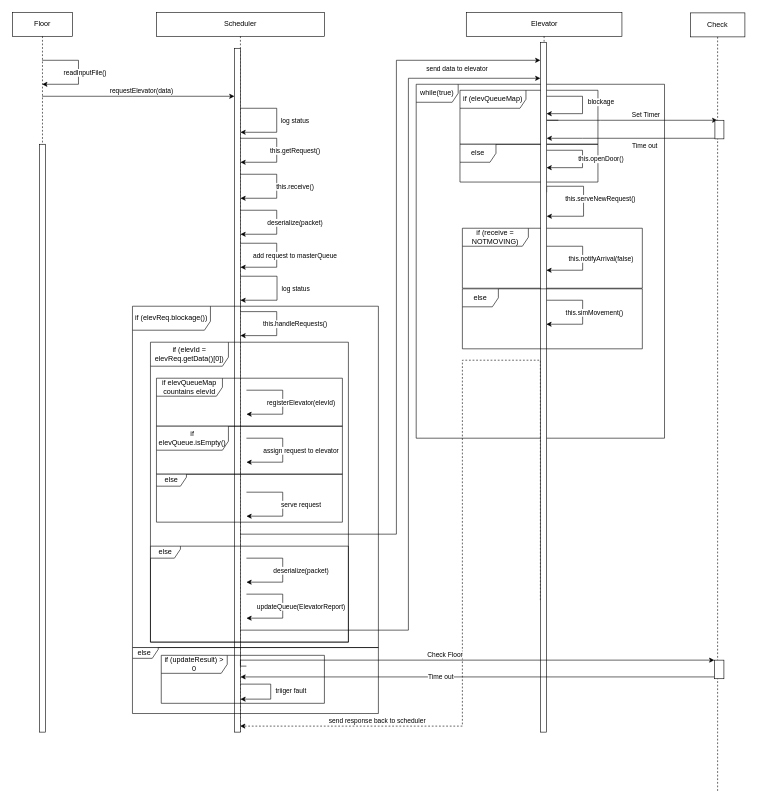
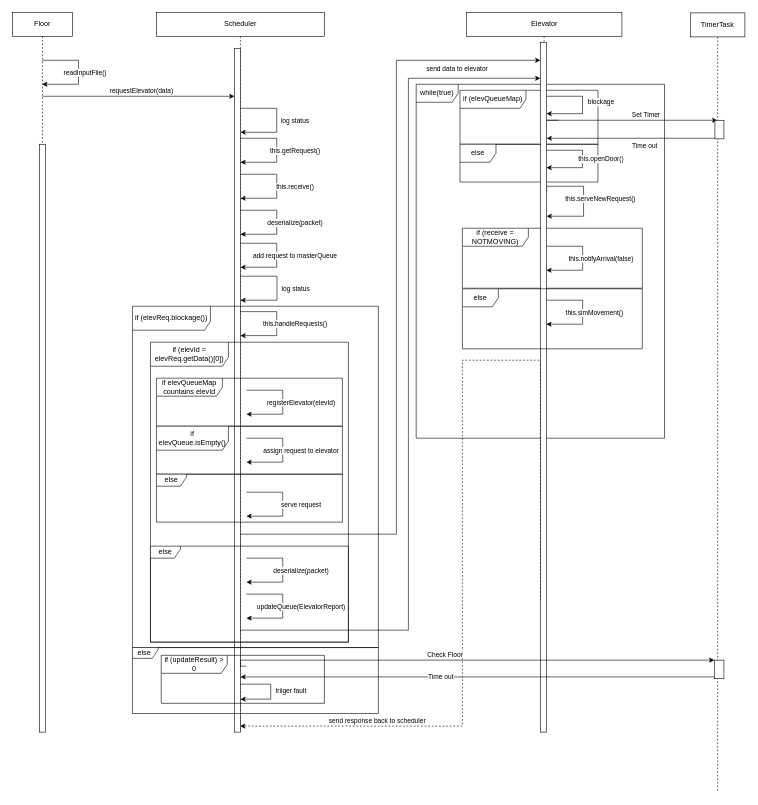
  <mxCell id="0" />
  <mxCell id="1" parent="0" />
  <mxCell id="2" value="while(true)" style="shape=umlFrame;whiteSpace=wrap;html=1;width=70;height=30;" parent="1" vertex="1"><mxGeometry x="693" y="140" width="414" height="590" as="geometry" /></mxCell>
  <mxCell id="3" value="Floor" style="shape=umlLifeline;perimeter=lifelinePerimeter;whiteSpace=wrap;html=1;container=1;collapsible=0;recursiveResize=0;outlineConnect=0;" parent="1" vertex="1"><mxGeometry x="20" y="20" width="100" height="810" as="geometry" /></mxCell>
  <mxCell id="4" value="Scheduler" style="shape=umlLifeline;perimeter=lifelinePerimeter;whiteSpace=wrap;html=1;container=1;collapsible=0;recursiveResize=0;outlineConnect=0;fontStyle=0" parent="1" vertex="1"><mxGeometry x="260" y="20" width="280" height="1200" as="geometry" /></mxCell>
  <mxCell id="5" value="" style="html=1;points=[];perimeter=orthogonalPerimeter;" parent="4" vertex="1"><mxGeometry x="130" y="60" width="10" height="1140" as="geometry" /></mxCell>
  <mxCell id="6" value="" style="endArrow=classic;html=1;rounded=0;edgeStyle=orthogonalEdgeStyle;" parent="4" edge="1"><mxGeometry width="50" height="50" relative="1" as="geometry"><mxPoint x="140" y="270" as="sourcePoint" /><mxPoint x="140" y="310" as="targetPoint" /><Array as="points"><mxPoint x="200.5" y="270" /><mxPoint x="200.5" y="310" /></Array></mxGeometry></mxCell>
  <mxCell id="7" value="this.receive()" style="edgeLabel;html=1;align=center;verticalAlign=middle;resizable=0;points=[];" parent="6" vertex="1" connectable="0"><mxGeometry x="-0.261" y="1" relative="1" as="geometry"><mxPoint x="31" y="21" as="offset" /></mxGeometry></mxCell>
  <mxCell id="8" value="" style="endArrow=classic;html=1;rounded=0;edgeStyle=orthogonalEdgeStyle;" parent="4" edge="1"><mxGeometry width="50" height="50" relative="1" as="geometry"><mxPoint x="140" y="330" as="sourcePoint" /><mxPoint x="140" y="370" as="targetPoint" /><Array as="points"><mxPoint x="200.5" y="330" /><mxPoint x="200.5" y="370" /></Array></mxGeometry></mxCell>
  <mxCell id="9" value="deserialize(packet)" style="edgeLabel;html=1;align=center;verticalAlign=middle;resizable=0;points=[];" parent="8" vertex="1" connectable="0"><mxGeometry x="-0.261" y="1" relative="1" as="geometry"><mxPoint x="31" y="21" as="offset" /></mxGeometry></mxCell>
  <mxCell id="10" value="" style="endArrow=classic;html=1;rounded=0;edgeStyle=orthogonalEdgeStyle;" parent="4" edge="1"><mxGeometry width="50" height="50" relative="1" as="geometry"><mxPoint x="140" y="385" as="sourcePoint" /><mxPoint x="140" y="425" as="targetPoint" /><Array as="points"><mxPoint x="200.5" y="385" /><mxPoint x="200.5" y="425" /></Array></mxGeometry></mxCell>
  <mxCell id="11" value="add request to masterQueue" style="edgeLabel;html=1;align=center;verticalAlign=middle;resizable=0;points=[];" parent="10" vertex="1" connectable="0"><mxGeometry x="-0.261" y="1" relative="1" as="geometry"><mxPoint x="31" y="21" as="offset" /></mxGeometry></mxCell>
  <mxCell id="12" value="" style="endArrow=classic;html=1;rounded=0;edgeStyle=orthogonalEdgeStyle;" parent="4" edge="1"><mxGeometry width="50" height="50" relative="1" as="geometry"><mxPoint x="140" y="440" as="sourcePoint" /><mxPoint x="140" y="480" as="targetPoint" /><Array as="points"><mxPoint x="201" y="440" /><mxPoint x="201" y="480" /></Array></mxGeometry></mxCell>
  <mxCell id="13" value="log status" style="edgeLabel;html=1;align=center;verticalAlign=middle;resizable=0;points=[];" parent="12" vertex="1" connectable="0"><mxGeometry x="-0.261" y="1" relative="1" as="geometry"><mxPoint x="31" y="21" as="offset" /></mxGeometry></mxCell>
  <mxCell id="14" value="" style="endArrow=classic;html=1;rounded=0;edgeStyle=orthogonalEdgeStyle;" parent="4" edge="1"><mxGeometry width="50" height="50" relative="1" as="geometry"><mxPoint x="140" y="499" as="sourcePoint" /><mxPoint x="140" y="539" as="targetPoint" /><Array as="points"><mxPoint x="200.5" y="499" /><mxPoint x="200.5" y="539" /></Array></mxGeometry></mxCell>
  <mxCell id="15" value="this.handleRequests()" style="edgeLabel;html=1;align=center;verticalAlign=middle;resizable=0;points=[];" parent="14" vertex="1" connectable="0"><mxGeometry x="-0.261" y="1" relative="1" as="geometry"><mxPoint x="31" y="21" as="offset" /></mxGeometry></mxCell>
  <mxCell id="16" value="Elevator" style="shape=umlLifeline;perimeter=lifelinePerimeter;whiteSpace=wrap;html=1;container=1;collapsible=0;recursiveResize=0;outlineConnect=0;" parent="1" vertex="1"><mxGeometry x="776.5" y="20" width="259.5" height="1120" as="geometry" /></mxCell>
  <mxCell id="17" value="if (elevQueueMap)" style="shape=umlFrame;whiteSpace=wrap;html=1;width=110;height=30;" parent="16" vertex="1"><mxGeometry x="-10.5" y="130" width="230" height="90" as="geometry" /></mxCell>
  <mxCell id="18" value="else" style="shape=umlFrame;whiteSpace=wrap;html=1;width=60;height=30;" parent="16" vertex="1"><mxGeometry x="-10.5" y="220" width="230" height="63" as="geometry" /></mxCell>
  <mxCell id="19" value="" style="endArrow=classic;html=1;rounded=0;" parent="16" edge="1" target="54"><mxGeometry width="50" height="50" relative="1" as="geometry"><mxPoint x="153.5" y="180" as="sourcePoint" /><mxPoint x="273.5" y="180" as="targetPoint" /><Array as="points"><mxPoint x="133.5" y="180" /><mxPoint x="223.5" y="180" /></Array></mxGeometry></mxCell>
  <mxCell id="20" value="Set Timer" style="edgeLabel;html=1;align=center;verticalAlign=middle;resizable=0;points=[];" parent="19" vertex="1" connectable="0"><mxGeometry x="0.027" y="3" relative="1" as="geometry"><mxPoint x="28" y="-7" as="offset" /></mxGeometry></mxCell>
  <mxCell id="21" value="" style="endArrow=classic;html=1;rounded=0;" parent="1" source="3" edge="1"><mxGeometry width="50" height="50" relative="1" as="geometry"><mxPoint x="410" y="400" as="sourcePoint" /><mxPoint x="390" y="160" as="targetPoint" /><Array as="points"><mxPoint x="220" y="160" /></Array></mxGeometry></mxCell>
  <mxCell id="22" value="requestElevator(data)" style="edgeLabel;html=1;align=center;verticalAlign=middle;resizable=0;points=[];" parent="21" vertex="1" connectable="0"><mxGeometry x="0.027" y="3" relative="1" as="geometry"><mxPoint y="-7" as="offset" /></mxGeometry></mxCell>
  <mxCell id="23" value="" style="endArrow=classic;html=1;rounded=0;edgeStyle=orthogonalEdgeStyle;" parent="1" source="3" target="3" edge="1"><mxGeometry width="50" height="50" relative="1" as="geometry"><mxPoint x="410" y="400" as="sourcePoint" /><mxPoint x="460" y="350" as="targetPoint" /><Array as="points"><mxPoint x="130" y="100" /><mxPoint x="130" y="140" /></Array></mxGeometry></mxCell>
  <mxCell id="24" value="readInputFile()" style="edgeLabel;html=1;align=center;verticalAlign=middle;resizable=0;points=[];" parent="23" vertex="1" connectable="0"><mxGeometry x="-0.261" y="1" relative="1" as="geometry"><mxPoint x="12" y="21" as="offset" /></mxGeometry></mxCell>
  <mxCell id="25" value="" style="endArrow=classic;html=1;rounded=0;edgeStyle=orthogonalEdgeStyle;" parent="1" edge="1"><mxGeometry width="50" height="50" relative="1" as="geometry"><mxPoint x="400" y="180" as="sourcePoint" /><mxPoint x="400" y="220" as="targetPoint" /><Array as="points"><mxPoint x="460.5" y="180" /><mxPoint x="460.5" y="220" /></Array></mxGeometry></mxCell>
  <mxCell id="26" value="log status" style="edgeLabel;html=1;align=center;verticalAlign=middle;resizable=0;points=[];" parent="25" vertex="1" connectable="0"><mxGeometry x="-0.261" y="1" relative="1" as="geometry"><mxPoint x="31" y="21" as="offset" /></mxGeometry></mxCell>
  <mxCell id="27" value="" style="endArrow=classic;html=1;rounded=0;edgeStyle=orthogonalEdgeStyle;" parent="1" edge="1"><mxGeometry width="50" height="50" relative="1" as="geometry"><mxPoint x="400" y="230" as="sourcePoint" /><mxPoint x="400" y="270" as="targetPoint" /><Array as="points"><mxPoint x="460.5" y="230" /><mxPoint x="460.5" y="270" /></Array></mxGeometry></mxCell>
  <mxCell id="28" value="this.getRequest()" style="edgeLabel;html=1;align=center;verticalAlign=middle;resizable=0;points=[];" parent="27" vertex="1" connectable="0"><mxGeometry x="-0.261" y="1" relative="1" as="geometry"><mxPoint x="31" y="21" as="offset" /></mxGeometry></mxCell>
  <mxCell id="29" value="if (elevId = elevReq.getData()[0])" style="shape=umlFrame;whiteSpace=wrap;html=1;width=130;height=40;" parent="1" vertex="1"><mxGeometry x="250" y="570" width="330" height="500" as="geometry" /></mxCell>
  <mxCell id="30" value="if elevQueueMap countains elevId" style="shape=umlFrame;whiteSpace=wrap;html=1;width=110;height=30;" parent="1" vertex="1"><mxGeometry x="260" y="630" width="310" height="80" as="geometry" /></mxCell>
  <mxCell id="31" value="" style="endArrow=classic;html=1;rounded=0;edgeStyle=orthogonalEdgeStyle;" parent="1" edge="1"><mxGeometry width="50" height="50" relative="1" as="geometry"><mxPoint x="410" y="650" as="sourcePoint" /><mxPoint x="410" y="690" as="targetPoint" /><Array as="points"><mxPoint x="470.5" y="650" /><mxPoint x="470.5" y="690" /></Array></mxGeometry></mxCell>
  <mxCell id="32" value="registerElevator(elevId)" style="edgeLabel;html=1;align=center;verticalAlign=middle;resizable=0;points=[];" parent="31" vertex="1" connectable="0"><mxGeometry x="-0.261" y="1" relative="1" as="geometry"><mxPoint x="31" y="21" as="offset" /></mxGeometry></mxCell>
  <mxCell id="33" value="if elevQueue.isEmpty()" style="shape=umlFrame;whiteSpace=wrap;html=1;width=120;height=40;" parent="1" vertex="1"><mxGeometry x="260" y="710" width="310" height="80" as="geometry" /></mxCell>
  <mxCell id="34" value="" style="endArrow=classic;html=1;rounded=0;edgeStyle=orthogonalEdgeStyle;" parent="1" edge="1"><mxGeometry width="50" height="50" relative="1" as="geometry"><mxPoint x="410" y="730" as="sourcePoint" /><mxPoint x="410" y="770" as="targetPoint" /><Array as="points"><mxPoint x="470.5" y="730" /><mxPoint x="470.5" y="770" /></Array></mxGeometry></mxCell>
  <mxCell id="35" value="assign request to elevator" style="edgeLabel;html=1;align=center;verticalAlign=middle;resizable=0;points=[];" parent="34" vertex="1" connectable="0"><mxGeometry x="-0.261" y="1" relative="1" as="geometry"><mxPoint x="31" y="21" as="offset" /></mxGeometry></mxCell>
  <mxCell id="36" value="else" style="shape=umlFrame;whiteSpace=wrap;html=1;width=50;height=20;" parent="1" vertex="1"><mxGeometry x="260" y="790" width="310" height="80" as="geometry" /></mxCell>
  <mxCell id="37" value="" style="endArrow=classic;html=1;rounded=0;edgeStyle=orthogonalEdgeStyle;" parent="1" edge="1"><mxGeometry width="50" height="50" relative="1" as="geometry"><mxPoint x="410" y="820" as="sourcePoint" /><mxPoint x="410" y="860" as="targetPoint" /><Array as="points"><mxPoint x="470.5" y="820" /><mxPoint x="470.5" y="860" /></Array></mxGeometry></mxCell>
  <mxCell id="38" value="serve request" style="edgeLabel;html=1;align=center;verticalAlign=middle;resizable=0;points=[];" parent="37" vertex="1" connectable="0"><mxGeometry x="-0.261" y="1" relative="1" as="geometry"><mxPoint x="31" y="21" as="offset" /></mxGeometry></mxCell>
  <mxCell id="39" value="" style="endArrow=classic;html=1;rounded=0;edgeStyle=orthogonalEdgeStyle;" parent="1" edge="1" source="4"><mxGeometry width="50" height="50" relative="1" as="geometry"><mxPoint x="690" y="890" as="sourcePoint" /><mxPoint x="900" y="100" as="targetPoint" /><Array as="points"><mxPoint x="660" y="890" /><mxPoint x="660" y="100" /></Array></mxGeometry></mxCell>
  <mxCell id="40" value="send data to elevator" style="edgeLabel;html=1;align=center;verticalAlign=middle;resizable=0;points=[];" parent="39" vertex="1" connectable="0"><mxGeometry x="0.027" y="3" relative="1" as="geometry"><mxPoint x="103" y="-373" as="offset" /></mxGeometry></mxCell>
  <mxCell id="41" value="else" style="shape=umlFrame;whiteSpace=wrap;html=1;width=50;height=20;" parent="1" vertex="1"><mxGeometry x="250" y="910" width="330" height="160" as="geometry" /></mxCell>
  <mxCell id="42" value="" style="endArrow=classic;html=1;rounded=0;edgeStyle=orthogonalEdgeStyle;" parent="1" edge="1"><mxGeometry width="50" height="50" relative="1" as="geometry"><mxPoint x="410" y="930" as="sourcePoint" /><mxPoint x="410" y="970" as="targetPoint" /><Array as="points"><mxPoint x="470.5" y="930" /><mxPoint x="470.5" y="970" /></Array></mxGeometry></mxCell>
  <mxCell id="43" value="deserialize(packet)" style="edgeLabel;html=1;align=center;verticalAlign=middle;resizable=0;points=[];" parent="42" vertex="1" connectable="0"><mxGeometry x="-0.261" y="1" relative="1" as="geometry"><mxPoint x="31" y="21" as="offset" /></mxGeometry></mxCell>
  <mxCell id="44" value="" style="endArrow=classic;html=1;rounded=0;edgeStyle=orthogonalEdgeStyle;startArrow=none;" parent="1" edge="1" target="16" source="64"><mxGeometry width="50" height="50" relative="1" as="geometry"><mxPoint x="620" y="1050" as="sourcePoint" /><mxPoint x="840" y="120" as="targetPoint" /><Array as="points"><mxPoint x="800" y="120" /><mxPoint x="800" y="120" /></Array></mxGeometry></mxCell>
  <mxCell id="45" value="" style="endArrow=classic;html=1;rounded=0;edgeStyle=orthogonalEdgeStyle;" parent="1" edge="1"><mxGeometry width="50" height="50" relative="1" as="geometry"><mxPoint x="410" y="990" as="sourcePoint" /><mxPoint x="410" y="1030" as="targetPoint" /><Array as="points"><mxPoint x="470.5" y="990" /><mxPoint x="470.5" y="1030" /></Array></mxGeometry></mxCell>
  <mxCell id="46" value="updateQueue(ElevatorReport)" style="edgeLabel;html=1;align=center;verticalAlign=middle;resizable=0;points=[];" parent="45" vertex="1" connectable="0"><mxGeometry x="-0.261" y="1" relative="1" as="geometry"><mxPoint x="31" y="21" as="offset" /></mxGeometry></mxCell>
  <mxCell id="47" value="" style="endArrow=classic;html=1;rounded=0;edgeStyle=orthogonalEdgeStyle;dashed=1;" parent="1" target="4" edge="1"><mxGeometry width="50" height="50" relative="1" as="geometry"><mxPoint x="900" y="1000" as="sourcePoint" /><mxPoint x="739.5" y="1090" as="targetPoint" /><Array as="points"><mxPoint x="900" y="600" /><mxPoint x="770" y="600" /><mxPoint x="770" y="1210" /></Array></mxGeometry></mxCell>
  <mxCell id="48" value="send response back to scheduler" style="edgeLabel;html=1;align=center;verticalAlign=middle;resizable=0;points=[];" parent="47" vertex="1" connectable="0"><mxGeometry x="0.736" y="-4" relative="1" as="geometry"><mxPoint x="28" y="-6" as="offset" /></mxGeometry></mxCell>
  <mxCell id="49" value="if (receive = NOTMOVING)" style="shape=umlFrame;whiteSpace=wrap;html=1;width=110;height=30;" parent="1" vertex="1"><mxGeometry x="770" y="380" width="300" height="100" as="geometry" /></mxCell>
  <mxCell id="50" value="" style="endArrow=classic;html=1;rounded=0;edgeStyle=orthogonalEdgeStyle;" parent="1" edge="1"><mxGeometry width="50" height="50" relative="1" as="geometry"><mxPoint x="910" y="410" as="sourcePoint" /><mxPoint x="910" y="450" as="targetPoint" /><Array as="points"><mxPoint x="970.5" y="410" /><mxPoint x="970.5" y="450" /></Array></mxGeometry></mxCell>
  <mxCell id="51" value="this.notifyArrival(false)" style="edgeLabel;html=1;align=center;verticalAlign=middle;resizable=0;points=[];" parent="50" vertex="1" connectable="0"><mxGeometry x="-0.261" y="1" relative="1" as="geometry"><mxPoint x="31" y="21" as="offset" /></mxGeometry></mxCell>
  <mxCell id="52" value="" style="endArrow=classic;html=1;rounded=0;edgeStyle=orthogonalEdgeStyle;" parent="1" edge="1"><mxGeometry width="50" height="50" relative="1" as="geometry"><mxPoint x="910" y="500" as="sourcePoint" /><mxPoint x="910" y="540" as="targetPoint" /><Array as="points"><mxPoint x="970.5" y="500" /><mxPoint x="970.5" y="540" /></Array></mxGeometry></mxCell>
  <mxCell id="53" value="this.simMovement()" style="edgeLabel;html=1;align=center;verticalAlign=middle;resizable=0;points=[];" parent="52" vertex="1" connectable="0"><mxGeometry x="-0.261" y="1" relative="1" as="geometry"><mxPoint x="20" y="21" as="offset" /></mxGeometry></mxCell>
- <mxCell id="54" value="Check" style="shape=umlLifeline;perimeter=lifelinePerimeter;whiteSpace=wrap;html=1;container=1;collapsible=0;recursiveResize=0;outlineConnect=0;" parent="1" vertex="1"><mxGeometry x="1150" y="21" width="91" height="1299" as="geometry" /></mxCell>
+ <mxCell id="54" value="TimerTask" style="shape=umlLifeline;perimeter=lifelinePerimeter;whiteSpace=wrap;html=1;container=1;collapsible=0;recursiveResize=0;outlineConnect=0;" parent="1" vertex="1"><mxGeometry x="1150" y="21" width="91" height="1299" as="geometry" /></mxCell>
  <mxCell id="55" value="" style="html=1;points=[];perimeter=orthogonalPerimeter;" parent="54" vertex="1"><mxGeometry x="41" y="179" width="15" height="31" as="geometry" /></mxCell>
  <mxCell id="56" value="" style="html=1;points=[];perimeter=orthogonalPerimeter;" vertex="1" parent="54"><mxGeometry x="40" y="1079" width="16" height="31" as="geometry" /></mxCell>
  <mxCell id="57" value="" style="endArrow=classic;html=1;rounded=0;edgeStyle=orthogonalEdgeStyle;" parent="1" edge="1"><mxGeometry width="50" height="50" relative="1" as="geometry"><mxPoint x="910" y="160" as="sourcePoint" /><mxPoint x="910.28" y="189" as="targetPoint" /><Array as="points"><mxPoint x="970.28" y="160" /><mxPoint x="970.28" y="189" /><mxPoint x="910.28" y="189" /></Array></mxGeometry></mxCell>
  <mxCell id="58" value="blockage" style="edgeLabel;html=1;align=center;verticalAlign=middle;resizable=0;points=[];" parent="57" vertex="1" connectable="0"><mxGeometry x="-0.261" y="1" relative="1" as="geometry"><mxPoint x="35" y="10" as="offset" /></mxGeometry></mxCell>
  <mxCell id="59" value="" style="endArrow=classic;html=1;rounded=0;edgeStyle=orthogonalEdgeStyle;" parent="1" edge="1"><mxGeometry width="50" height="50" relative="1" as="geometry"><mxPoint x="910" y="250" as="sourcePoint" /><mxPoint x="910.28" y="279" as="targetPoint" /><Array as="points"><mxPoint x="970.28" y="250" /><mxPoint x="970.28" y="279" /><mxPoint x="910.28" y="279" /></Array></mxGeometry></mxCell>
  <mxCell id="60" value="this.openDoor()" style="edgeLabel;html=1;align=center;verticalAlign=middle;resizable=0;points=[];" parent="59" vertex="1" connectable="0"><mxGeometry x="-0.261" y="1" relative="1" as="geometry"><mxPoint x="35" y="15" as="offset" /></mxGeometry></mxCell>
  <mxCell id="61" value="" style="html=1;points=[];perimeter=orthogonalPerimeter;" parent="1" vertex="1"><mxGeometry x="65" y="240" width="10" height="980" as="geometry" /></mxCell>
  <mxCell id="62" value="" style="endArrow=classic;html=1;rounded=0;edgeStyle=orthogonalEdgeStyle;" parent="1" edge="1"><mxGeometry width="50" height="50" relative="1" as="geometry"><mxPoint x="910.5" y="320" as="sourcePoint" /><mxPoint x="910.5" y="360" as="targetPoint" /><Array as="points"><mxPoint x="911" y="310" /><mxPoint x="972" y="310" /><mxPoint x="972" y="360" /></Array></mxGeometry></mxCell>
  <mxCell id="63" value="this.serveNewRequest()" style="edgeLabel;html=1;align=center;verticalAlign=middle;resizable=0;points=[];" parent="62" vertex="1" connectable="0"><mxGeometry x="-0.261" y="1" relative="1" as="geometry"><mxPoint x="31" y="21" as="offset" /></mxGeometry></mxCell>
  <mxCell id="64" value="" style="html=1;points=[];perimeter=orthogonalPerimeter;" parent="1" vertex="1"><mxGeometry x="900.5" y="70" width="10" height="1150" as="geometry" /></mxCell>
  <mxCell id="65" value="" style="endArrow=classic;html=1;rounded=0;edgeStyle=orthogonalEdgeStyle;endFill=1;" edge="1" parent="1" source="4"><mxGeometry width="50" height="50" relative="1" as="geometry"><mxPoint x="399.389" y="1050" as="sourcePoint" /><mxPoint x="900" y="130" as="targetPoint" /><Array as="points"><mxPoint x="680" y="1050" /><mxPoint x="680" y="130" /></Array></mxGeometry></mxCell>
  <mxCell id="66" value="else" style="shape=umlFrame;whiteSpace=wrap;html=1;width=60;height=30;" parent="1" vertex="1"><mxGeometry x="770" y="481" width="300" height="100" as="geometry" /></mxCell>
  <mxCell id="67" style="edgeStyle=orthogonalEdgeStyle;rounded=0;orthogonalLoop=1;jettySize=auto;html=1;endArrow=classic;endFill=1;" edge="1" parent="1" source="55" target="64"><mxGeometry relative="1" as="geometry"><mxPoint x="1070" y="230" as="targetPoint" /><Array as="points"><mxPoint x="970" y="230" /><mxPoint x="970" y="230" /></Array></mxGeometry></mxCell>
  <mxCell id="68" value="Time out" style="edgeLabel;html=1;align=center;verticalAlign=middle;resizable=0;points=[];" vertex="1" connectable="0" parent="1"><mxGeometry x="1073.667" y="241" as="geometry" /></mxCell>
  <mxCell id="69" style="edgeStyle=orthogonalEdgeStyle;rounded=0;orthogonalLoop=1;jettySize=auto;html=1;endArrow=none;endFill=0;startArrow=classic;startFill=1;" edge="1" parent="1" source="56"><mxGeometry relative="1" as="geometry"><mxPoint x="410" y="1110" as="targetPoint" /><Array as="points"><mxPoint x="400" y="1100" /><mxPoint x="400" y="1110" /></Array></mxGeometry></mxCell>
  <mxCell id="70" value="Check Floor" style="edgeLabel;html=1;align=center;verticalAlign=middle;resizable=0;points=[];" vertex="1" connectable="0" parent="1"><mxGeometry x="740" y="1090.004" as="geometry" /></mxCell>
  <mxCell id="71" style="edgeStyle=orthogonalEdgeStyle;rounded=0;orthogonalLoop=1;jettySize=auto;html=1;startArrow=none;startFill=0;endArrow=classic;endFill=1;" edge="1" parent="1"><mxGeometry relative="1" as="geometry"><mxPoint x="400" y="1128" as="targetPoint" /><mxPoint x="1190" y="1128" as="sourcePoint" /><Array as="points"><mxPoint x="411" y="1128" /></Array></mxGeometry></mxCell>
  <mxCell id="72" value="if (updateResult) &amp;gt; 0" style="shape=umlFrame;whiteSpace=wrap;html=1;width=110;height=30;" vertex="1" parent="1"><mxGeometry x="268" y="1092" width="272" height="80" as="geometry" /></mxCell>
  <mxCell id="73" value="Time out" style="edgeLabel;html=1;align=center;verticalAlign=middle;resizable=0;points=[];" vertex="1" connectable="0" parent="1"><mxGeometry x="750" y="1080.004" as="geometry"><mxPoint x="-17" y="47" as="offset" /></mxGeometry></mxCell>
  <mxCell id="74" value="if (elevReq.blockage())" style="shape=umlFrame;whiteSpace=wrap;html=1;width=130;height=40;" vertex="1" parent="1"><mxGeometry x="220" y="510" width="410" height="569" as="geometry" /></mxCell>
  <mxCell id="75" value="else&amp;nbsp;" style="shape=umlFrame;whiteSpace=wrap;html=1;width=43;height=18;" vertex="1" parent="1"><mxGeometry x="220" y="1079" width="410" height="110" as="geometry" /></mxCell>
  <mxCell id="76" value="" style="endArrow=classic;html=1;rounded=0;edgeStyle=orthogonalEdgeStyle;" edge="1" parent="1"><mxGeometry width="50" height="50" relative="1" as="geometry"><mxPoint x="400" y="1140" as="sourcePoint" /><mxPoint x="400" y="1165" as="targetPoint" /><Array as="points"><mxPoint x="450.5" y="1140" /><mxPoint x="450.5" y="1165" /></Array></mxGeometry></mxCell>
  <mxCell id="77" value="triiger fault" style="edgeLabel;html=1;align=center;verticalAlign=middle;resizable=0;points=[];" vertex="1" connectable="0" parent="76"><mxGeometry x="-0.261" y="1" relative="1" as="geometry"><mxPoint x="36" y="11" as="offset" /></mxGeometry></mxCell>
